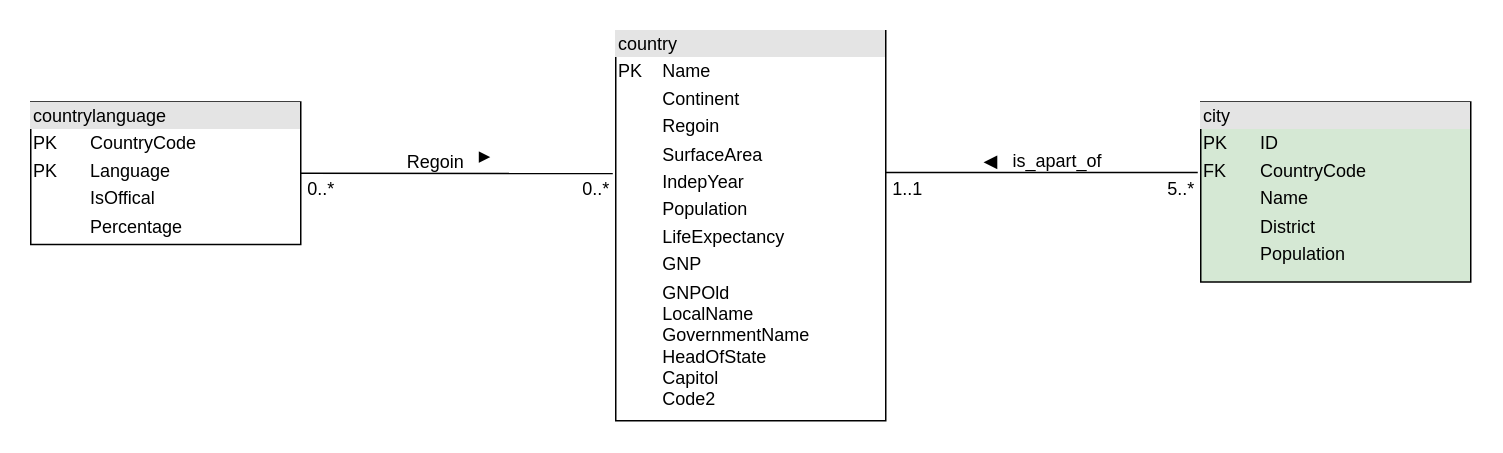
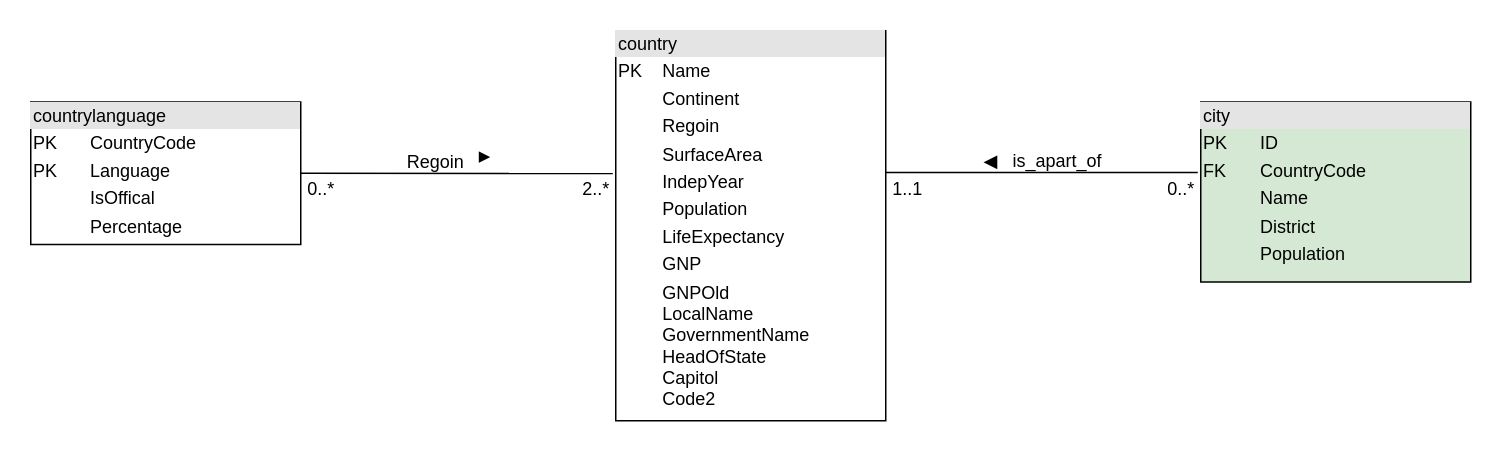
  <mxCell id="0" />
  <mxCell id="1" parent="0" />
  <mxCell id="2" value="&lt;div style=&quot;box-sizing: border-box ; width: 100% ; background: #e4e4e4 ; padding: 2px&quot;&gt;country&lt;/div&gt;&lt;table style=&quot;width: 100% ; font-size: 1em&quot; cellpadding=&quot;2&quot; cellspacing=&quot;0&quot;&gt;&lt;tbody&gt;&lt;tr&gt;&lt;td&gt;PK&lt;/td&gt;&lt;td&gt;Name&lt;/td&gt;&lt;/tr&gt;&lt;tr&gt;&lt;td&gt;&lt;br&gt;&lt;/td&gt;&lt;td&gt;Continent&lt;/td&gt;&lt;/tr&gt;&lt;tr&gt;&lt;td&gt;&lt;/td&gt;&lt;td&gt;Regoin&lt;/td&gt;&lt;/tr&gt;&lt;tr&gt;&lt;td&gt;&lt;br&gt;&lt;/td&gt;&lt;td&gt;SurfaceArea&lt;/td&gt;&lt;/tr&gt;&lt;tr&gt;&lt;td&gt;&lt;br&gt;&lt;/td&gt;&lt;td&gt;IndepYear&lt;/td&gt;&lt;/tr&gt;&lt;tr&gt;&lt;td&gt;&lt;br&gt;&lt;/td&gt;&lt;td&gt;Population&lt;/td&gt;&lt;/tr&gt;&lt;tr&gt;&lt;td&gt;&lt;br&gt;&lt;/td&gt;&lt;td&gt;LifeExpectancy&lt;/td&gt;&lt;/tr&gt;&lt;tr&gt;&lt;td&gt;&lt;br&gt;&lt;/td&gt;&lt;td&gt;GNP&lt;/td&gt;&lt;/tr&gt;&lt;tr&gt;&lt;td&gt;&lt;br&gt;&lt;/td&gt;&lt;td&gt;GNPOld&lt;br&gt;LocalName&lt;br&gt;GovernmentName&lt;br&gt;HeadOfState&lt;br&gt;Capitol&lt;br&gt;Code2&lt;/td&gt;&lt;/tr&gt;&lt;/tbody&gt;&lt;/table&gt;" style="verticalAlign=top;align=left;overflow=fill;html=1;" vertex="1" parent="1"><mxGeometry x="410" y="20" width="180" height="260" as="geometry" /></mxCell>
  <mxCell id="3" value="&lt;div style=&quot;box-sizing: border-box ; width: 100% ; background: #e4e4e4 ; padding: 2px&quot;&gt;city&lt;/div&gt;&lt;table style=&quot;width: 100% ; font-size: 1em&quot; cellpadding=&quot;2&quot; cellspacing=&quot;0&quot;&gt;&lt;tbody&gt;&lt;tr&gt;&lt;td&gt;PK&lt;/td&gt;&lt;td&gt;ID&lt;/td&gt;&lt;/tr&gt;&lt;tr&gt;&lt;td&gt;FK&lt;/td&gt;&lt;td&gt;CountryCode&lt;/td&gt;&lt;/tr&gt;&lt;tr&gt;&lt;td&gt;&lt;/td&gt;&lt;td&gt;Name&lt;/td&gt;&lt;/tr&gt;&lt;tr&gt;&lt;td&gt;&lt;br&gt;&lt;/td&gt;&lt;td&gt;District&lt;/td&gt;&lt;/tr&gt;&lt;tr&gt;&lt;td&gt;&lt;br&gt;&lt;/td&gt;&lt;td&gt;Population&lt;/td&gt;&lt;/tr&gt;&lt;/tbody&gt;&lt;/table&gt;" style="verticalAlign=top;align=left;overflow=fill;html=1;fillColor=#d5e8d4;" vertex="1" parent="1"><mxGeometry x="800" y="67.5" width="180" height="120" as="geometry" /></mxCell>
  <mxCell id="4" value="&lt;div style=&quot;box-sizing: border-box ; width: 100% ; background: #e4e4e4 ; padding: 2px&quot;&gt;countrylanguage&lt;/div&gt;&lt;table style=&quot;width: 100% ; font-size: 1em&quot; cellpadding=&quot;2&quot; cellspacing=&quot;0&quot;&gt;&lt;tbody&gt;&lt;tr&gt;&lt;td&gt;PK&lt;/td&gt;&lt;td&gt;CountryCode&lt;/td&gt;&lt;/tr&gt;&lt;tr&gt;&lt;td&gt;PK&lt;/td&gt;&lt;td&gt;Language&lt;/td&gt;&lt;/tr&gt;&lt;tr&gt;&lt;td&gt;&lt;/td&gt;&lt;td&gt;IsOffical&lt;/td&gt;&lt;/tr&gt;&lt;tr&gt;&lt;td&gt;&lt;br&gt;&lt;/td&gt;&lt;td&gt;Percentage&lt;/td&gt;&lt;/tr&gt;&lt;tr&gt;&lt;td&gt;&lt;br&gt;&lt;/td&gt;&lt;td&gt;&lt;br&gt;&lt;/td&gt;&lt;/tr&gt;&lt;/tbody&gt;&lt;/table&gt;" style="verticalAlign=top;align=left;overflow=fill;html=1;" vertex="1" parent="1"><mxGeometry x="20" y="67.5" width="180" height="95" as="geometry" /></mxCell>
  <mxCell id="5" value="" style="endArrow=none;html=1;rounded=0;exitX=1;exitY=0.5;exitDx=0;exitDy=0;entryX=-0.011;entryY=0.366;entryDx=0;entryDy=0;entryPerimeter=0;" edge="1" parent="1" source="4" target="2"><mxGeometry width="50" height="50" relative="1" as="geometry"><mxPoint x="390" y="185" as="sourcePoint" /><mxPoint x="440" y="135" as="targetPoint" /></mxGeometry></mxCell>
  <mxCell id="6" value="" style="endArrow=none;html=1;rounded=0;exitX=1;exitY=0.5;exitDx=0;exitDy=0;entryX=-0.011;entryY=0.366;entryDx=0;entryDy=0;entryPerimeter=0;" edge="1" parent="1"><mxGeometry width="50" height="50" relative="1" as="geometry"><mxPoint x="590" y="114.55" as="sourcePoint" /><mxPoint x="798" y="114.55" as="targetPoint" /></mxGeometry></mxCell>
  <mxCell id="7" value="Regoin&amp;nbsp; &amp;nbsp;&lt;sup&gt;▶&lt;/sup&gt;" style="text;html=1;align=center;verticalAlign=middle;whiteSpace=wrap;rounded=0;" vertex="1" parent="1"><mxGeometry x="254" y="96" width="90" height="20" as="geometry" /></mxCell>
  <mxCell id="8" value="◀&amp;nbsp; &amp;nbsp;is_apart_of" style="text;html=1;align=center;verticalAlign=middle;whiteSpace=wrap;rounded=0;" vertex="1" parent="1"><mxGeometry x="650" y="97" width="90" height="20" as="geometry" /></mxCell>
- <mxCell id="9" value="0..*&lt;span style=&quot;white-space: pre;&quot;&gt;&#09;&lt;/span&gt;&lt;span style=&quot;white-space: pre;&quot;&gt;&#09;&lt;/span&gt;&lt;span style=&quot;white-space: pre;&quot;&gt;&#09;&lt;/span&gt;&lt;span style=&quot;white-space: pre;&quot;&gt;&#09;&lt;/span&gt;&lt;span style=&quot;white-space: pre;&quot;&gt;&#09;&lt;/span&gt;&amp;nbsp; &amp;nbsp;&lt;span style=&quot;white-space: pre;&quot;&gt;&#09;&lt;/span&gt;&amp;nbsp; &amp;nbsp; &amp;nbsp; &amp;nbsp;0..*" style="text;html=1;align=center;verticalAlign=middle;whiteSpace=wrap;rounded=0;" vertex="1" parent="1"><mxGeometry x="177" y="111" width="257" height="30" as="geometry" /></mxCell>
- <mxCell id="10" value="1..1&lt;span style=&quot;white-space: pre;&quot;&gt;&#09;&lt;/span&gt;&lt;span style=&quot;white-space: pre;&quot;&gt;&#09;&lt;/span&gt;&lt;span style=&quot;white-space: pre;&quot;&gt;&#09;&lt;/span&gt;&lt;span style=&quot;white-space: pre;&quot;&gt;&#09;&lt;/span&gt;&lt;span style=&quot;white-space: pre;&quot;&gt;&#09;&lt;/span&gt;&amp;nbsp; &amp;nbsp;&lt;span style=&quot;white-space: pre;&quot;&gt;&#09;&lt;/span&gt;&amp;nbsp; &amp;nbsp; &amp;nbsp; &amp;nbsp;5..*" style="text;html=1;align=center;verticalAlign=middle;whiteSpace=wrap;rounded=0;" vertex="1" parent="1"><mxGeometry x="567" y="111" width="257" height="30" as="geometry" /></mxCell>
+ <mxCell id="9" value="0..*&lt;span style=&quot;white-space: pre;&quot;&gt;&#09;&lt;/span&gt;&lt;span style=&quot;white-space: pre;&quot;&gt;&#09;&lt;/span&gt;&lt;span style=&quot;white-space: pre;&quot;&gt;&#09;&lt;/span&gt;&lt;span style=&quot;white-space: pre;&quot;&gt;&#09;&lt;/span&gt;&lt;span style=&quot;white-space: pre;&quot;&gt;&#09;&lt;/span&gt;&amp;nbsp; &amp;nbsp;&lt;span style=&quot;white-space: pre;&quot;&gt;&#09;&lt;/span&gt;&amp;nbsp; &amp;nbsp; &amp;nbsp; &amp;nbsp;2..*" style="text;html=1;align=center;verticalAlign=middle;whiteSpace=wrap;rounded=0;" vertex="1" parent="1"><mxGeometry x="177" y="111" width="257" height="30" as="geometry" /></mxCell>
+ <mxCell id="10" value="1..1&lt;span style=&quot;white-space: pre;&quot;&gt;&#09;&lt;/span&gt;&lt;span style=&quot;white-space: pre;&quot;&gt;&#09;&lt;/span&gt;&lt;span style=&quot;white-space: pre;&quot;&gt;&#09;&lt;/span&gt;&lt;span style=&quot;white-space: pre;&quot;&gt;&#09;&lt;/span&gt;&lt;span style=&quot;white-space: pre;&quot;&gt;&#09;&lt;/span&gt;&amp;nbsp; &amp;nbsp;&lt;span style=&quot;white-space: pre;&quot;&gt;&#09;&lt;/span&gt;&amp;nbsp; &amp;nbsp; &amp;nbsp; &amp;nbsp;0..*" style="text;html=1;align=center;verticalAlign=middle;whiteSpace=wrap;rounded=0;" vertex="1" parent="1"><mxGeometry x="567" y="111" width="257" height="30" as="geometry" /></mxCell>
